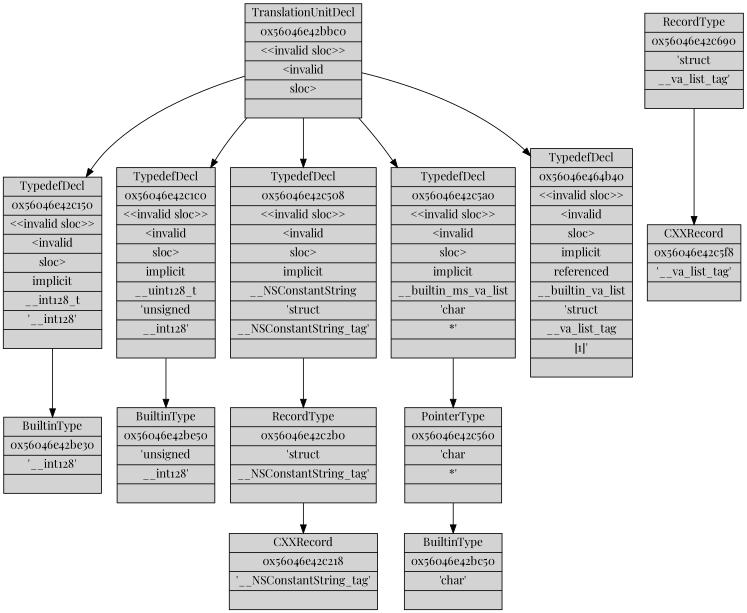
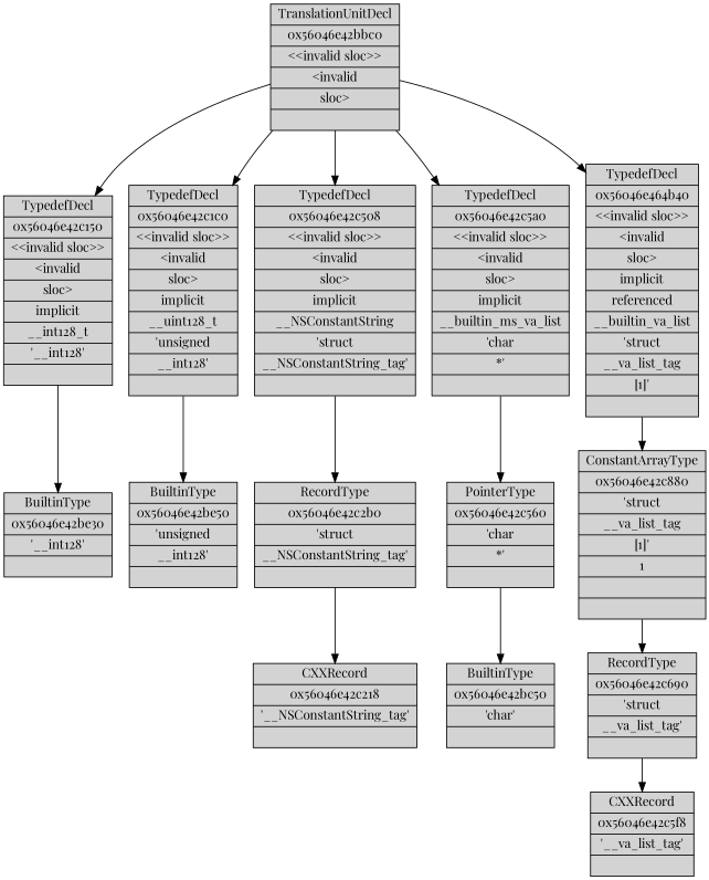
  digraph {
    fontname="Playfair Display"
    node [fillcolor=lightgrey shape=record style=filled fontname="Playfair Display"]
    edge [color=black constraint=true style=solid weight=100 fontname="Playfair Display"]
    n1 [label="{ TranslationUnitDecl| 0x56046e42bbc0| &lt;&lt;invalid&nbsp;sloc&gt;&gt;| &lt;invalid| sloc&gt;| }"]
    n2 [label="{ TypedefDecl| 0x56046e42c150| &lt;&lt;invalid&nbsp;sloc&gt;&gt;| &lt;invalid| sloc&gt;| implicit| __int128_t| '__int128'| }"]
    n3 [label="{ TypedefDecl| 0x56046e42c1c0| &lt;&lt;invalid&nbsp;sloc&gt;&gt;| &lt;invalid| sloc&gt;| implicit| __uint128_t| 'unsigned| __int128'| }"]
    n4 [label="{ TypedefDecl| 0x56046e42c508| &lt;&lt;invalid&nbsp;sloc&gt;&gt;| &lt;invalid| sloc&gt;| implicit| __NSConstantString| 'struct| __NSConstantString_tag'| }"]
    n5 [label="{ TypedefDecl| 0x56046e42c5a0| &lt;&lt;invalid&nbsp;sloc&gt;&gt;| &lt;invalid| sloc&gt;| implicit| __builtin_ms_va_list| 'char| *'| }"]
    n6 [label="{ TypedefDecl| 0x56046e464b40| &lt;&lt;invalid&nbsp;sloc&gt;&gt;| &lt;invalid| sloc&gt;| implicit| referenced| __builtin_va_list| 'struct| __va_list_tag| [1]'| }"]
    n7 [label="{ BuiltinType| 0x56046e42be30| '__int128'| }"]
    n8 [label="{ BuiltinType| 0x56046e42be50| 'unsigned| __int128'| }"]
    n9 [label="{ RecordType| 0x56046e42c2b0| 'struct| __NSConstantString_tag'| }"]
    n10 [label="{ CXXRecord| 0x56046e42c218| '__NSConstantString_tag'| }"]
    n11 [label="{ PointerType| 0x56046e42c560| 'char| *'| }"]
    n12 [label="{ BuiltinType| 0x56046e42bc50| 'char'| }"]
+   n13 [label="{ ConstantArrayType| 0x56046e42c880| 'struct| __va_list_tag| [1]'| 1| | }"]
    n14 [label="{ RecordType| 0x56046e42c690| 'struct| __va_list_tag'| }"]
    n15 [label="{ CXXRecord| 0x56046e42c5f8| '__va_list_tag'| }"]
    n1 -> n2
    n1 -> n3
    n1 -> n4
    n1 -> n5
    n1 -> n6
    n2 -> n7
    n3 -> n8
    n4 -> n9
    n5 -> n11
+   n6 -> n13
    n9 -> n10
    n11 -> n12
+   n13 -> n14
    n14 -> n15
  }
